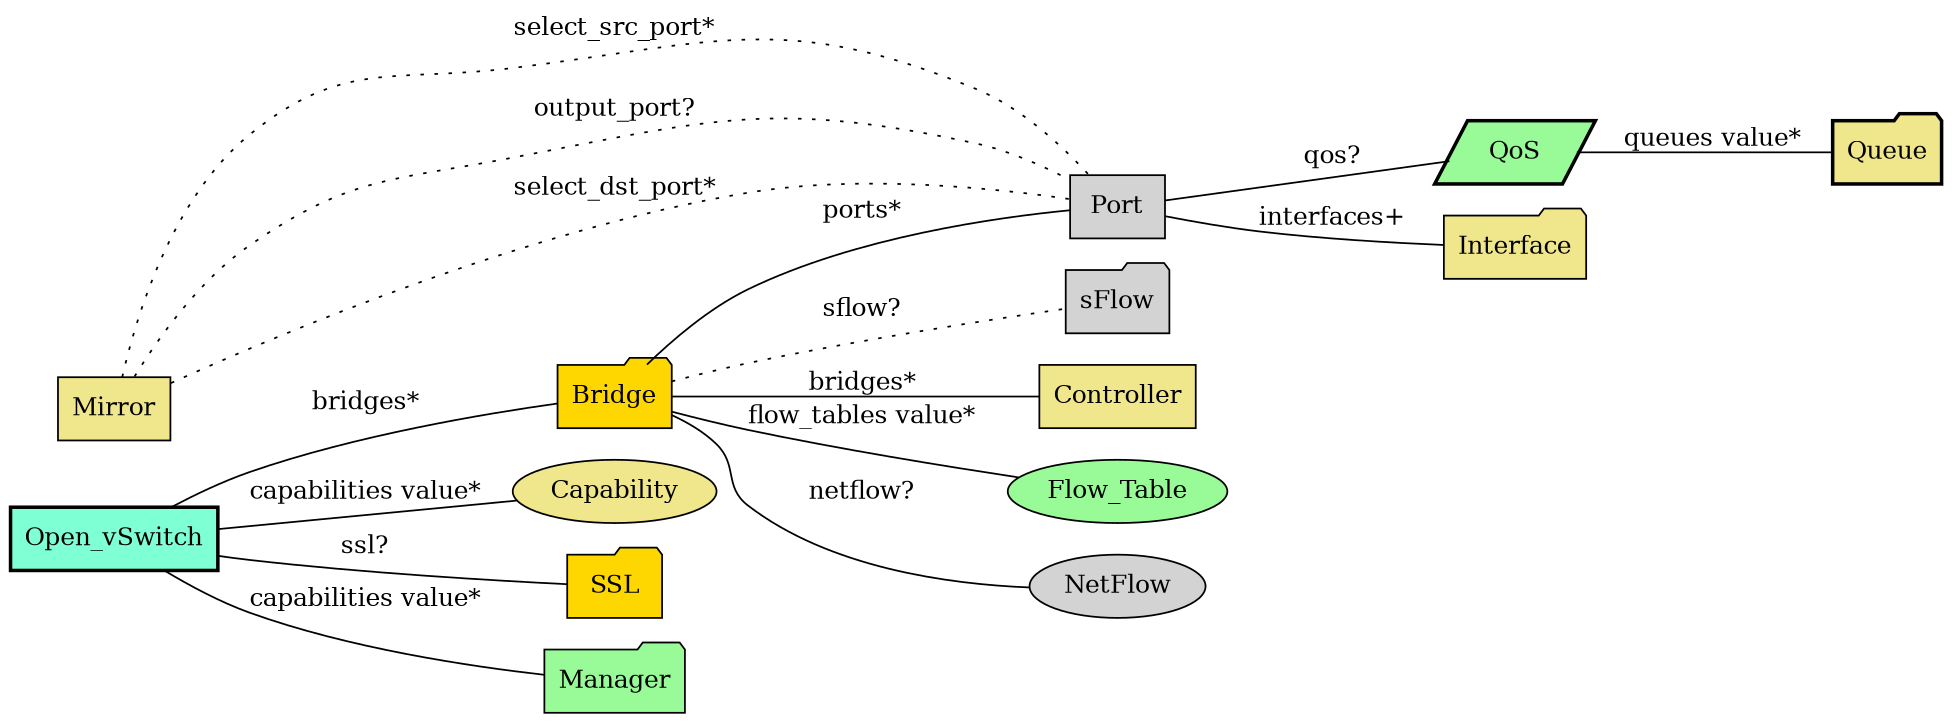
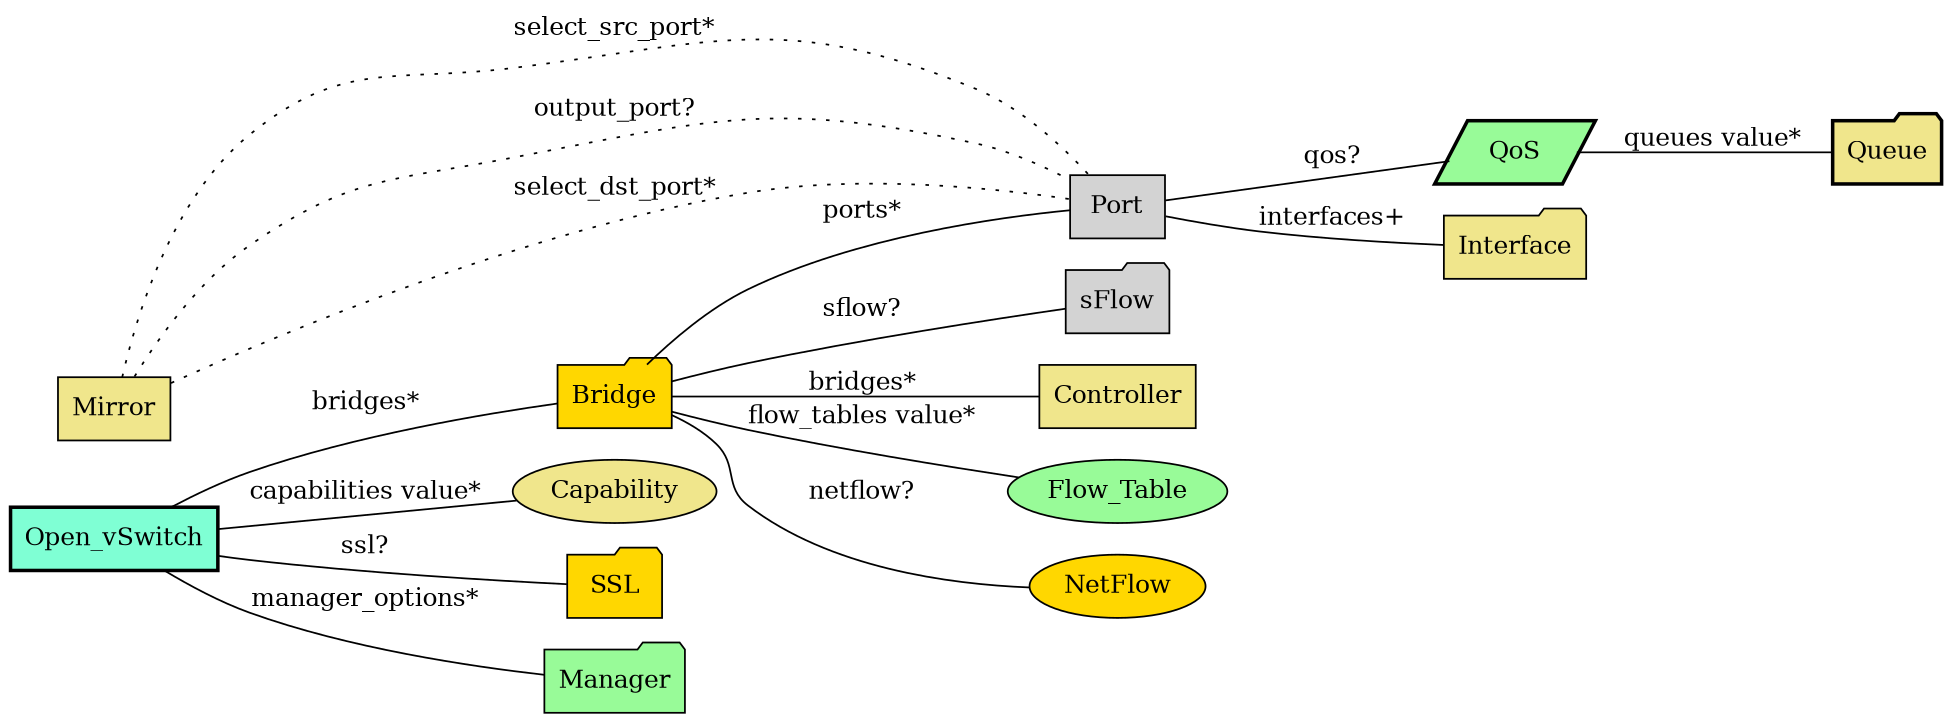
  digraph {
    rankdir=LR
    node [fillcolor=khaki shape=folder style=filled]
    edge [arrowhead=none arrowtail=none dir=none]
    Bridge [fillcolor=gold]
    sFlow [fillcolor=lightgrey]
    Port [fillcolor=lightgrey shape=box]
    Controller [shape=box]
    Flow_Table [fillcolor=palegreen shape=ellipse]
-   NetFlow [fillcolor=lightgrey shape=ellipse]
+   NetFlow [fillcolor=gold shape=ellipse]
    Mirror [shape=box]
    QoS [fillcolor=palegreen shape=parallelogram style="bold,filled"]
    Interface
    Queue [style="bold,filled"]
    Open_vSwitch [fillcolor=aquamarine shape=box style="bold,filled"]
    Capability [shape=ellipse]
    SSL [fillcolor=gold]
    Manager [fillcolor=palegreen]
-   Bridge -> sFlow [label="sflow?" style=dotted]
+   Bridge -> sFlow [label="sflow?"]
    Bridge -> Port [label="ports*"]
    Bridge -> Controller [label="bridges*"]
    Bridge -> Flow_Table [label="flow_tables value*"]
    Bridge -> NetFlow [label="netflow?"]
    Port -> QoS [label="qos?"]
    Port -> Interface [label="interfaces+"]
    Mirror -> Port [constraint=false label="select_src_port*" style=dotted]
    Mirror -> Port [constraint=false label="output_port?" style=dotted]
    Mirror -> Port [constraint=false label="select_dst_port*" style=dotted]
    QoS -> Queue [label="queues value*"]
    Open_vSwitch -> Bridge [label="bridges*"]
    Open_vSwitch -> Capability [label="capabilities value*"]
    Open_vSwitch -> SSL [label="ssl?"]
-   Open_vSwitch -> Manager [label="capabilities value*"]
+   Open_vSwitch -> Manager [label="manager_options*"]
  }
